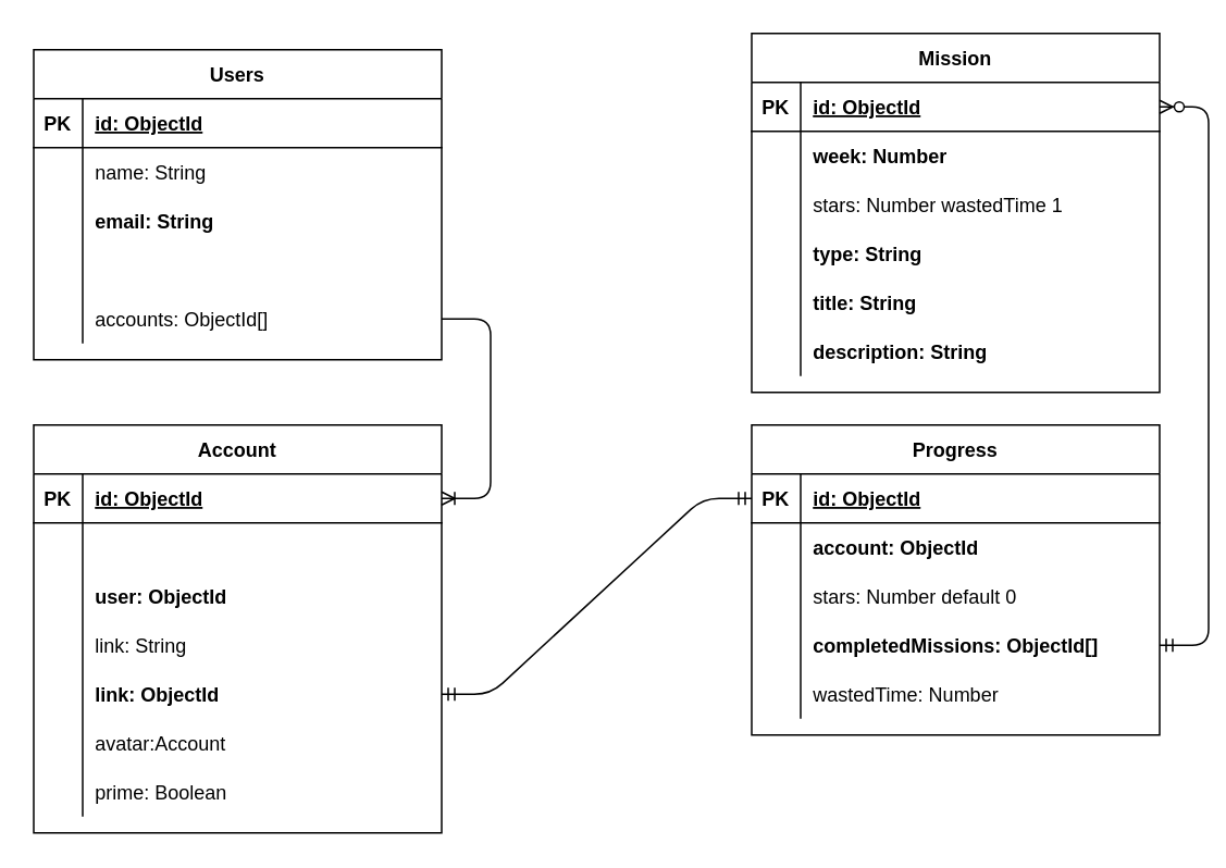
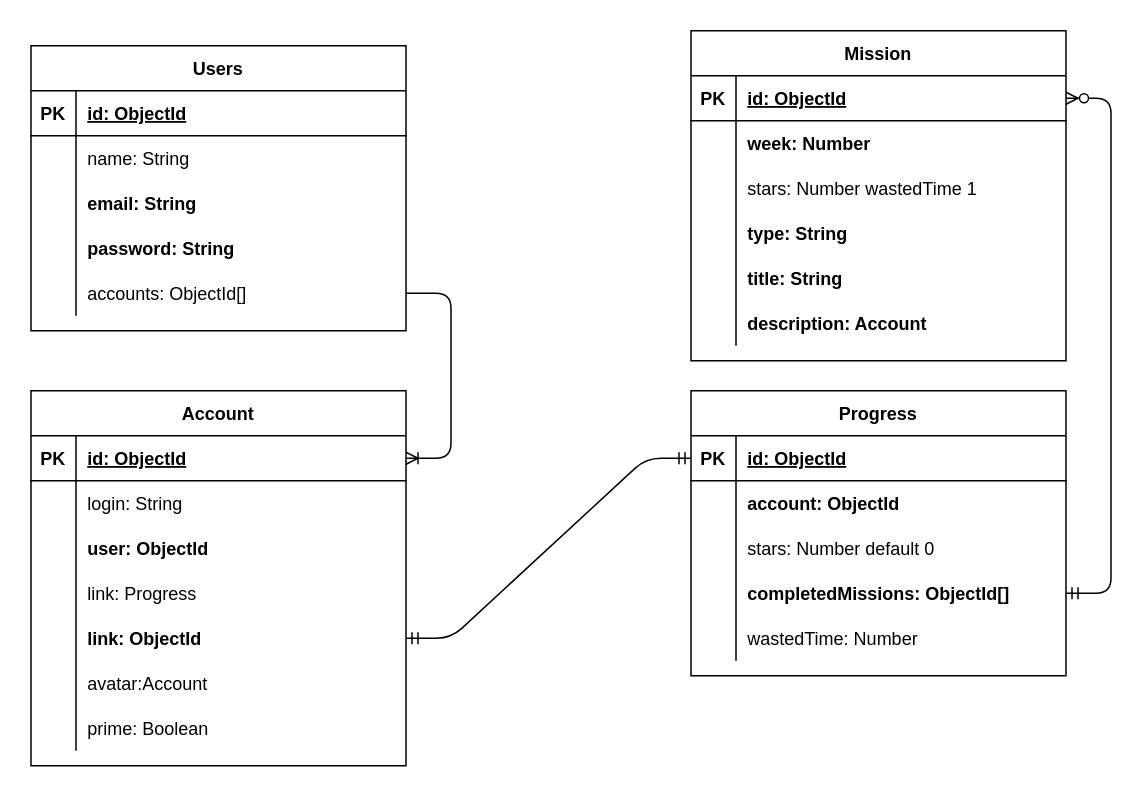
  <mxCell id="0" />
  <mxCell id="1" parent="0" />
  <mxCell id="2" value="Users" style="shape=table;startSize=30;container=1;collapsible=1;childLayout=tableLayout;fixedRows=1;rowLines=0;fontStyle=1;align=center;resizeLast=1;" parent="1" vertex="1"><mxGeometry x="20" y="30" width="250" height="190" as="geometry" /></mxCell>
  <mxCell id="3" value="" style="shape=partialRectangle;collapsible=0;dropTarget=0;pointerEvents=0;fillColor=none;points=[[0,0.5],[1,0.5]];portConstraint=eastwest;top=0;left=0;right=0;bottom=1;" parent="2" vertex="1"><mxGeometry y="30" width="250" height="30" as="geometry" /></mxCell>
  <mxCell id="4" value="PK" style="shape=partialRectangle;overflow=hidden;connectable=0;fillColor=none;top=0;left=0;bottom=0;right=0;fontStyle=1;" parent="3" vertex="1"><mxGeometry width="30" height="30" as="geometry" /></mxCell>
  <mxCell id="5" value="id: ObjectId" style="shape=partialRectangle;overflow=hidden;connectable=0;fillColor=none;top=0;left=0;bottom=0;right=0;align=left;spacingLeft=6;fontStyle=5;" parent="3" vertex="1"><mxGeometry x="30" width="220" height="30" as="geometry" /></mxCell>
  <mxCell id="6" value="" style="shape=partialRectangle;collapsible=0;dropTarget=0;pointerEvents=0;fillColor=none;points=[[0,0.5],[1,0.5]];portConstraint=eastwest;top=0;left=0;right=0;bottom=0;" parent="2" vertex="1"><mxGeometry y="60" width="250" height="30" as="geometry" /></mxCell>
  <mxCell id="7" value="" style="shape=partialRectangle;overflow=hidden;connectable=0;fillColor=none;top=0;left=0;bottom=0;right=0;" parent="6" vertex="1"><mxGeometry width="30" height="30" as="geometry" /></mxCell>
  <mxCell id="8" value="name: String" style="shape=partialRectangle;overflow=hidden;connectable=0;fillColor=none;top=0;left=0;bottom=0;right=0;align=left;spacingLeft=6;" parent="6" vertex="1"><mxGeometry x="30" width="220" height="30" as="geometry" /></mxCell>
  <mxCell id="9" value="" style="shape=partialRectangle;collapsible=0;dropTarget=0;pointerEvents=0;fillColor=none;points=[[0,0.5],[1,0.5]];portConstraint=eastwest;top=0;left=0;right=0;bottom=0;" parent="2" vertex="1"><mxGeometry y="90" width="250" height="30" as="geometry" /></mxCell>
  <mxCell id="10" value="" style="shape=partialRectangle;overflow=hidden;connectable=0;fillColor=none;top=0;left=0;bottom=0;right=0;" parent="9" vertex="1"><mxGeometry width="30" height="30" as="geometry" /></mxCell>
  <mxCell id="11" value="email: String" style="shape=partialRectangle;overflow=hidden;connectable=0;fillColor=none;top=0;left=0;bottom=0;right=0;align=left;spacingLeft=6;fontStyle=1" parent="9" vertex="1"><mxGeometry x="30" width="220" height="30" as="geometry" /></mxCell>
  <mxCell id="12" value="" style="shape=partialRectangle;collapsible=0;dropTarget=0;pointerEvents=0;fillColor=none;points=[[0,0.5],[1,0.5]];portConstraint=eastwest;top=0;left=0;right=0;bottom=0;" parent="2" vertex="1"><mxGeometry y="120" width="250" height="30" as="geometry" /></mxCell>
  <mxCell id="13" value="" style="shape=partialRectangle;overflow=hidden;connectable=0;fillColor=none;top=0;left=0;bottom=0;right=0;" parent="12" vertex="1"><mxGeometry width="30" height="30" as="geometry" /></mxCell>
+ <mxCell id="14" value="password: String" style="shape=partialRectangle;overflow=hidden;connectable=0;fillColor=none;top=0;left=0;bottom=0;right=0;align=left;spacingLeft=6;fontStyle=1" parent="12" vertex="1"><mxGeometry x="30" width="220" height="30" as="geometry" /></mxCell>
  <mxCell id="15" value="" style="shape=partialRectangle;collapsible=0;dropTarget=0;pointerEvents=0;fillColor=none;points=[[0,0.5],[1,0.5]];portConstraint=eastwest;top=0;left=0;right=0;bottom=0;" parent="2" vertex="1"><mxGeometry y="150" width="250" height="30" as="geometry" /></mxCell>
  <mxCell id="16" value="" style="shape=partialRectangle;overflow=hidden;connectable=0;fillColor=none;top=0;left=0;bottom=0;right=0;" parent="15" vertex="1"><mxGeometry width="30" height="30" as="geometry" /></mxCell>
  <mxCell id="17" value="accounts: ObjectId[]" style="shape=partialRectangle;overflow=hidden;connectable=0;fillColor=none;top=0;left=0;bottom=0;right=0;align=left;spacingLeft=6;fontStyle=0" parent="15" vertex="1"><mxGeometry x="30" width="220" height="30" as="geometry" /></mxCell>
  <mxCell id="18" value="Account" style="shape=table;startSize=30;container=1;collapsible=1;childLayout=tableLayout;fixedRows=1;rowLines=0;fontStyle=1;align=center;resizeLast=1;" parent="1" vertex="1"><mxGeometry x="20" y="260" width="250" height="250" as="geometry" /></mxCell>
  <mxCell id="19" value="" style="shape=partialRectangle;collapsible=0;dropTarget=0;pointerEvents=0;fillColor=none;points=[[0,0.5],[1,0.5]];portConstraint=eastwest;top=0;left=0;right=0;bottom=1;" parent="18" vertex="1"><mxGeometry y="30" width="250" height="30" as="geometry" /></mxCell>
  <mxCell id="20" value="PK" style="shape=partialRectangle;overflow=hidden;connectable=0;fillColor=none;top=0;left=0;bottom=0;right=0;fontStyle=1;" parent="19" vertex="1"><mxGeometry width="30" height="30" as="geometry" /></mxCell>
  <mxCell id="21" value="id: ObjectId" style="shape=partialRectangle;overflow=hidden;connectable=0;fillColor=none;top=0;left=0;bottom=0;right=0;align=left;spacingLeft=6;fontStyle=5;" parent="19" vertex="1"><mxGeometry x="30" width="220" height="30" as="geometry" /></mxCell>
  <mxCell id="22" value="" style="shape=partialRectangle;collapsible=0;dropTarget=0;pointerEvents=0;fillColor=none;points=[[0,0.5],[1,0.5]];portConstraint=eastwest;top=0;left=0;right=0;bottom=0;" parent="18" vertex="1"><mxGeometry y="60" width="250" height="30" as="geometry" /></mxCell>
  <mxCell id="23" value="" style="shape=partialRectangle;overflow=hidden;connectable=0;fillColor=none;top=0;left=0;bottom=0;right=0;" parent="22" vertex="1"><mxGeometry width="30" height="30" as="geometry" /></mxCell>
+ <mxCell id="24" value="login: String" style="shape=partialRectangle;overflow=hidden;connectable=0;fillColor=none;top=0;left=0;bottom=0;right=0;align=left;spacingLeft=6;" parent="22" vertex="1"><mxGeometry x="30" width="220" height="30" as="geometry" /></mxCell>
  <mxCell id="25" value="" style="shape=partialRectangle;collapsible=0;dropTarget=0;pointerEvents=0;fillColor=none;points=[[0,0.5],[1,0.5]];portConstraint=eastwest;top=0;left=0;right=0;bottom=0;" vertex="1" parent="18"><mxGeometry y="90" width="250" height="30" as="geometry" /></mxCell>
  <mxCell id="26" value="" style="shape=partialRectangle;overflow=hidden;connectable=0;fillColor=none;top=0;left=0;bottom=0;right=0;" vertex="1" parent="25"><mxGeometry width="30" height="30" as="geometry" /></mxCell>
  <mxCell id="27" value="user: ObjectId" style="shape=partialRectangle;overflow=hidden;connectable=0;fillColor=none;top=0;left=0;bottom=0;right=0;align=left;spacingLeft=6;fontStyle=1" vertex="1" parent="25"><mxGeometry x="30" width="220" height="30" as="geometry" /></mxCell>
  <mxCell id="28" value="" style="shape=partialRectangle;collapsible=0;dropTarget=0;pointerEvents=0;fillColor=none;points=[[0,0.5],[1,0.5]];portConstraint=eastwest;top=0;left=0;right=0;bottom=0;" parent="18" vertex="1"><mxGeometry y="120" width="250" height="30" as="geometry" /></mxCell>
  <mxCell id="29" value="" style="shape=partialRectangle;overflow=hidden;connectable=0;fillColor=none;top=0;left=0;bottom=0;right=0;" parent="28" vertex="1"><mxGeometry width="30" height="30" as="geometry" /></mxCell>
- <mxCell id="30" value="link: String" style="shape=partialRectangle;overflow=hidden;connectable=0;fillColor=none;top=0;left=0;bottom=0;right=0;align=left;spacingLeft=6;fontStyle=0" parent="28" vertex="1"><mxGeometry x="30" width="220" height="30" as="geometry" /></mxCell>
+ <mxCell id="30" value="link: Progress" style="shape=partialRectangle;overflow=hidden;connectable=0;fillColor=none;top=0;left=0;bottom=0;right=0;align=left;spacingLeft=6;fontStyle=0" parent="28" vertex="1"><mxGeometry x="30" width="220" height="30" as="geometry" /></mxCell>
  <mxCell id="31" value="" style="shape=partialRectangle;collapsible=0;dropTarget=0;pointerEvents=0;fillColor=none;points=[[0,0.5],[1,0.5]];portConstraint=eastwest;top=0;left=0;right=0;bottom=0;" parent="18" vertex="1"><mxGeometry y="150" width="250" height="30" as="geometry" /></mxCell>
  <mxCell id="32" value="" style="shape=partialRectangle;overflow=hidden;connectable=0;fillColor=none;top=0;left=0;bottom=0;right=0;" parent="31" vertex="1"><mxGeometry width="30" height="30" as="geometry" /></mxCell>
  <mxCell id="33" value="link: ObjectId" style="shape=partialRectangle;overflow=hidden;connectable=0;fillColor=none;top=0;left=0;bottom=0;right=0;align=left;spacingLeft=6;fontStyle=1" parent="31" vertex="1"><mxGeometry x="30" width="220" height="30" as="geometry" /></mxCell>
  <mxCell id="34" value="" style="shape=partialRectangle;collapsible=0;dropTarget=0;pointerEvents=0;fillColor=none;points=[[0,0.5],[1,0.5]];portConstraint=eastwest;top=0;left=0;right=0;bottom=0;" parent="18" vertex="1"><mxGeometry y="180" width="250" height="30" as="geometry" /></mxCell>
  <mxCell id="35" value="" style="shape=partialRectangle;overflow=hidden;connectable=0;fillColor=none;top=0;left=0;bottom=0;right=0;" parent="34" vertex="1"><mxGeometry width="30" height="30" as="geometry" /></mxCell>
  <mxCell id="36" value="avatar:Account" style="shape=partialRectangle;overflow=hidden;connectable=0;fillColor=none;top=0;left=0;bottom=0;right=0;align=left;spacingLeft=6;fontStyle=0" parent="34" vertex="1"><mxGeometry x="30" width="220" height="30" as="geometry" /></mxCell>
  <mxCell id="37" value="" style="shape=partialRectangle;collapsible=0;dropTarget=0;pointerEvents=0;fillColor=none;points=[[0,0.5],[1,0.5]];portConstraint=eastwest;top=0;left=0;right=0;bottom=0;" parent="18" vertex="1"><mxGeometry y="210" width="250" height="30" as="geometry" /></mxCell>
  <mxCell id="38" value="" style="shape=partialRectangle;overflow=hidden;connectable=0;fillColor=none;top=0;left=0;bottom=0;right=0;" parent="37" vertex="1"><mxGeometry width="30" height="30" as="geometry" /></mxCell>
  <mxCell id="39" value="prime: Boolean" style="shape=partialRectangle;overflow=hidden;connectable=0;fillColor=none;top=0;left=0;bottom=0;right=0;align=left;spacingLeft=6;fontStyle=0" parent="37" vertex="1"><mxGeometry x="30" width="220" height="30" as="geometry" /></mxCell>
  <mxCell id="40" value="Progress" style="shape=table;startSize=30;container=1;collapsible=1;childLayout=tableLayout;fixedRows=1;rowLines=0;fontStyle=1;align=center;resizeLast=1;" parent="1" vertex="1"><mxGeometry x="460" y="260" width="250" height="190" as="geometry" /></mxCell>
  <mxCell id="41" value="" style="shape=partialRectangle;collapsible=0;dropTarget=0;pointerEvents=0;fillColor=none;points=[[0,0.5],[1,0.5]];portConstraint=eastwest;top=0;left=0;right=0;bottom=1;" parent="40" vertex="1"><mxGeometry y="30" width="250" height="30" as="geometry" /></mxCell>
  <mxCell id="42" value="PK" style="shape=partialRectangle;overflow=hidden;connectable=0;fillColor=none;top=0;left=0;bottom=0;right=0;fontStyle=1;" parent="41" vertex="1"><mxGeometry width="30" height="30" as="geometry" /></mxCell>
  <mxCell id="43" value="id: ObjectId" style="shape=partialRectangle;overflow=hidden;connectable=0;fillColor=none;top=0;left=0;bottom=0;right=0;align=left;spacingLeft=6;fontStyle=5;" parent="41" vertex="1"><mxGeometry x="30" width="220" height="30" as="geometry" /></mxCell>
  <mxCell id="44" value="" style="shape=partialRectangle;collapsible=0;dropTarget=0;pointerEvents=0;fillColor=none;points=[[0,0.5],[1,0.5]];portConstraint=eastwest;top=0;left=0;right=0;bottom=0;" parent="40" vertex="1"><mxGeometry y="60" width="250" height="30" as="geometry" /></mxCell>
  <mxCell id="45" value="" style="shape=partialRectangle;overflow=hidden;connectable=0;fillColor=none;top=0;left=0;bottom=0;right=0;" parent="44" vertex="1"><mxGeometry width="30" height="30" as="geometry" /></mxCell>
  <mxCell id="46" value="account: ObjectId" style="shape=partialRectangle;overflow=hidden;connectable=0;fillColor=none;top=0;left=0;bottom=0;right=0;align=left;spacingLeft=6;fontStyle=1" parent="44" vertex="1"><mxGeometry x="30" width="220" height="30" as="geometry" /></mxCell>
  <mxCell id="47" value="" style="shape=partialRectangle;collapsible=0;dropTarget=0;pointerEvents=0;fillColor=none;points=[[0,0.5],[1,0.5]];portConstraint=eastwest;top=0;left=0;right=0;bottom=0;" parent="40" vertex="1"><mxGeometry y="90" width="250" height="30" as="geometry" /></mxCell>
  <mxCell id="48" value="" style="shape=partialRectangle;overflow=hidden;connectable=0;fillColor=none;top=0;left=0;bottom=0;right=0;" parent="47" vertex="1"><mxGeometry width="30" height="30" as="geometry" /></mxCell>
  <mxCell id="49" value="stars: Number default 0" style="shape=partialRectangle;overflow=hidden;connectable=0;fillColor=none;top=0;left=0;bottom=0;right=0;align=left;spacingLeft=6;fontStyle=0" parent="47" vertex="1"><mxGeometry x="30" width="220" height="30" as="geometry" /></mxCell>
  <mxCell id="50" value="" style="shape=partialRectangle;collapsible=0;dropTarget=0;pointerEvents=0;fillColor=none;points=[[0,0.5],[1,0.5]];portConstraint=eastwest;top=0;left=0;right=0;bottom=0;" parent="40" vertex="1"><mxGeometry y="120" width="250" height="30" as="geometry" /></mxCell>
  <mxCell id="51" value="" style="shape=partialRectangle;overflow=hidden;connectable=0;fillColor=none;top=0;left=0;bottom=0;right=0;" parent="50" vertex="1"><mxGeometry width="30" height="30" as="geometry" /></mxCell>
  <mxCell id="52" value="completedMissions: ObjectId[]" style="shape=partialRectangle;overflow=hidden;connectable=0;fillColor=none;top=0;left=0;bottom=0;right=0;align=left;spacingLeft=6;fontStyle=1" parent="50" vertex="1"><mxGeometry x="30" width="220" height="30" as="geometry" /></mxCell>
  <mxCell id="53" value="" style="shape=partialRectangle;collapsible=0;dropTarget=0;pointerEvents=0;fillColor=none;points=[[0,0.5],[1,0.5]];portConstraint=eastwest;top=0;left=0;right=0;bottom=0;" parent="40" vertex="1"><mxGeometry y="150" width="250" height="30" as="geometry" /></mxCell>
  <mxCell id="54" value="" style="shape=partialRectangle;overflow=hidden;connectable=0;fillColor=none;top=0;left=0;bottom=0;right=0;" parent="53" vertex="1"><mxGeometry width="30" height="30" as="geometry" /></mxCell>
  <mxCell id="55" value="wastedTime: Number" style="shape=partialRectangle;overflow=hidden;connectable=0;fillColor=none;top=0;left=0;bottom=0;right=0;align=left;spacingLeft=6;fontStyle=0" parent="53" vertex="1"><mxGeometry x="30" width="220" height="30" as="geometry" /></mxCell>
  <mxCell id="56" value="Mission" style="shape=table;startSize=30;container=1;collapsible=1;childLayout=tableLayout;fixedRows=1;rowLines=0;fontStyle=1;align=center;resizeLast=1;" parent="1" vertex="1"><mxGeometry x="460" y="20" width="250" height="220" as="geometry" /></mxCell>
  <mxCell id="57" value="" style="shape=partialRectangle;collapsible=0;dropTarget=0;pointerEvents=0;fillColor=none;points=[[0,0.5],[1,0.5]];portConstraint=eastwest;top=0;left=0;right=0;bottom=1;" parent="56" vertex="1"><mxGeometry y="30" width="250" height="30" as="geometry" /></mxCell>
  <mxCell id="58" value="PK" style="shape=partialRectangle;overflow=hidden;connectable=0;fillColor=none;top=0;left=0;bottom=0;right=0;fontStyle=1;" parent="57" vertex="1"><mxGeometry width="30" height="30" as="geometry" /></mxCell>
  <mxCell id="59" value="id: ObjectId" style="shape=partialRectangle;overflow=hidden;connectable=0;fillColor=none;top=0;left=0;bottom=0;right=0;align=left;spacingLeft=6;fontStyle=5;" parent="57" vertex="1"><mxGeometry x="30" width="220" height="30" as="geometry" /></mxCell>
  <mxCell id="60" value="" style="shape=partialRectangle;collapsible=0;dropTarget=0;pointerEvents=0;fillColor=none;points=[[0,0.5],[1,0.5]];portConstraint=eastwest;top=0;left=0;right=0;bottom=0;" parent="56" vertex="1"><mxGeometry y="60" width="250" height="30" as="geometry" /></mxCell>
  <mxCell id="61" value="" style="shape=partialRectangle;overflow=hidden;connectable=0;fillColor=none;top=0;left=0;bottom=0;right=0;" parent="60" vertex="1"><mxGeometry width="30" height="30" as="geometry" /></mxCell>
  <mxCell id="62" value="week: Number" style="shape=partialRectangle;overflow=hidden;connectable=0;fillColor=none;top=0;left=0;bottom=0;right=0;align=left;spacingLeft=6;fontStyle=1" parent="60" vertex="1"><mxGeometry x="30" width="220" height="30" as="geometry" /></mxCell>
  <mxCell id="63" value="" style="shape=partialRectangle;collapsible=0;dropTarget=0;pointerEvents=0;fillColor=none;points=[[0,0.5],[1,0.5]];portConstraint=eastwest;top=0;left=0;right=0;bottom=0;" parent="56" vertex="1"><mxGeometry y="90" width="250" height="30" as="geometry" /></mxCell>
  <mxCell id="64" value="" style="shape=partialRectangle;overflow=hidden;connectable=0;fillColor=none;top=0;left=0;bottom=0;right=0;" parent="63" vertex="1"><mxGeometry width="30" height="30" as="geometry" /></mxCell>
  <mxCell id="65" value="stars: Number wastedTime 1" style="shape=partialRectangle;overflow=hidden;connectable=0;fillColor=none;top=0;left=0;bottom=0;right=0;align=left;spacingLeft=6;fontStyle=0" parent="63" vertex="1"><mxGeometry x="30" width="220" height="30" as="geometry" /></mxCell>
  <mxCell id="66" value="" style="shape=partialRectangle;collapsible=0;dropTarget=0;pointerEvents=0;fillColor=none;points=[[0,0.5],[1,0.5]];portConstraint=eastwest;top=0;left=0;right=0;bottom=0;" parent="56" vertex="1"><mxGeometry y="120" width="250" height="30" as="geometry" /></mxCell>
  <mxCell id="67" value="" style="shape=partialRectangle;overflow=hidden;connectable=0;fillColor=none;top=0;left=0;bottom=0;right=0;" parent="66" vertex="1"><mxGeometry width="30" height="30" as="geometry" /></mxCell>
  <mxCell id="68" value="type: String" style="shape=partialRectangle;overflow=hidden;connectable=0;fillColor=none;top=0;left=0;bottom=0;right=0;align=left;spacingLeft=6;fontStyle=1" parent="66" vertex="1"><mxGeometry x="30" width="220" height="30" as="geometry" /></mxCell>
  <mxCell id="69" value="" style="shape=partialRectangle;collapsible=0;dropTarget=0;pointerEvents=0;fillColor=none;points=[[0,0.5],[1,0.5]];portConstraint=eastwest;top=0;left=0;right=0;bottom=0;" parent="56" vertex="1"><mxGeometry y="150" width="250" height="30" as="geometry" /></mxCell>
  <mxCell id="70" value="" style="shape=partialRectangle;overflow=hidden;connectable=0;fillColor=none;top=0;left=0;bottom=0;right=0;" parent="69" vertex="1"><mxGeometry width="30" height="30" as="geometry" /></mxCell>
  <mxCell id="71" value="title: String" style="shape=partialRectangle;overflow=hidden;connectable=0;fillColor=none;top=0;left=0;bottom=0;right=0;align=left;spacingLeft=6;fontStyle=1" parent="69" vertex="1"><mxGeometry x="30" width="220" height="30" as="geometry" /></mxCell>
  <mxCell id="72" value="" style="shape=partialRectangle;collapsible=0;dropTarget=0;pointerEvents=0;fillColor=none;points=[[0,0.5],[1,0.5]];portConstraint=eastwest;top=0;left=0;right=0;bottom=0;" parent="56" vertex="1"><mxGeometry y="180" width="250" height="30" as="geometry" /></mxCell>
  <mxCell id="73" value="" style="shape=partialRectangle;overflow=hidden;connectable=0;fillColor=none;top=0;left=0;bottom=0;right=0;" parent="72" vertex="1"><mxGeometry width="30" height="30" as="geometry" /></mxCell>
- <mxCell id="74" value="description: String" style="shape=partialRectangle;overflow=hidden;connectable=0;fillColor=none;top=0;left=0;bottom=0;right=0;align=left;spacingLeft=6;fontStyle=1" parent="72" vertex="1"><mxGeometry x="30" width="220" height="30" as="geometry" /></mxCell>
+ <mxCell id="74" value="description: Account" style="shape=partialRectangle;overflow=hidden;connectable=0;fillColor=none;top=0;left=0;bottom=0;right=0;align=left;spacingLeft=6;fontStyle=1" parent="72" vertex="1"><mxGeometry x="30" width="220" height="30" as="geometry" /></mxCell>
  <mxCell id="75" value="" style="edgeStyle=entityRelationEdgeStyle;fontSize=12;html=1;endArrow=ERoneToMany;entryX=1;entryY=0.5;entryDx=0;entryDy=0;exitX=1;exitY=0.5;exitDx=0;exitDy=0;" parent="1" source="15" target="19" edge="1"><mxGeometry width="100" height="100" relative="1" as="geometry"><mxPoint x="380" y="290" as="sourcePoint" /><mxPoint x="480" y="190" as="targetPoint" /></mxGeometry></mxCell>
  <mxCell id="76" value="" style="edgeStyle=entityRelationEdgeStyle;fontSize=12;html=1;endArrow=ERmandOne;startArrow=ERmandOne;exitX=1;exitY=0.5;exitDx=0;exitDy=0;entryX=0;entryY=0.5;entryDx=0;entryDy=0;" parent="1" source="31" target="41" edge="1"><mxGeometry width="100" height="100" relative="1" as="geometry"><mxPoint x="305" y="420" as="sourcePoint" /><mxPoint x="405" y="320" as="targetPoint" /></mxGeometry></mxCell>
  <mxCell id="77" value="" style="edgeStyle=entityRelationEdgeStyle;fontSize=12;html=1;endArrow=ERzeroToMany;startArrow=ERmandOne;exitX=1;exitY=0.5;exitDx=0;exitDy=0;entryX=1;entryY=0.5;entryDx=0;entryDy=0;" parent="1" source="50" target="57" edge="1"><mxGeometry width="100" height="100" relative="1" as="geometry"><mxPoint x="740" y="390" as="sourcePoint" /><mxPoint x="840" y="290" as="targetPoint" /></mxGeometry></mxCell>
